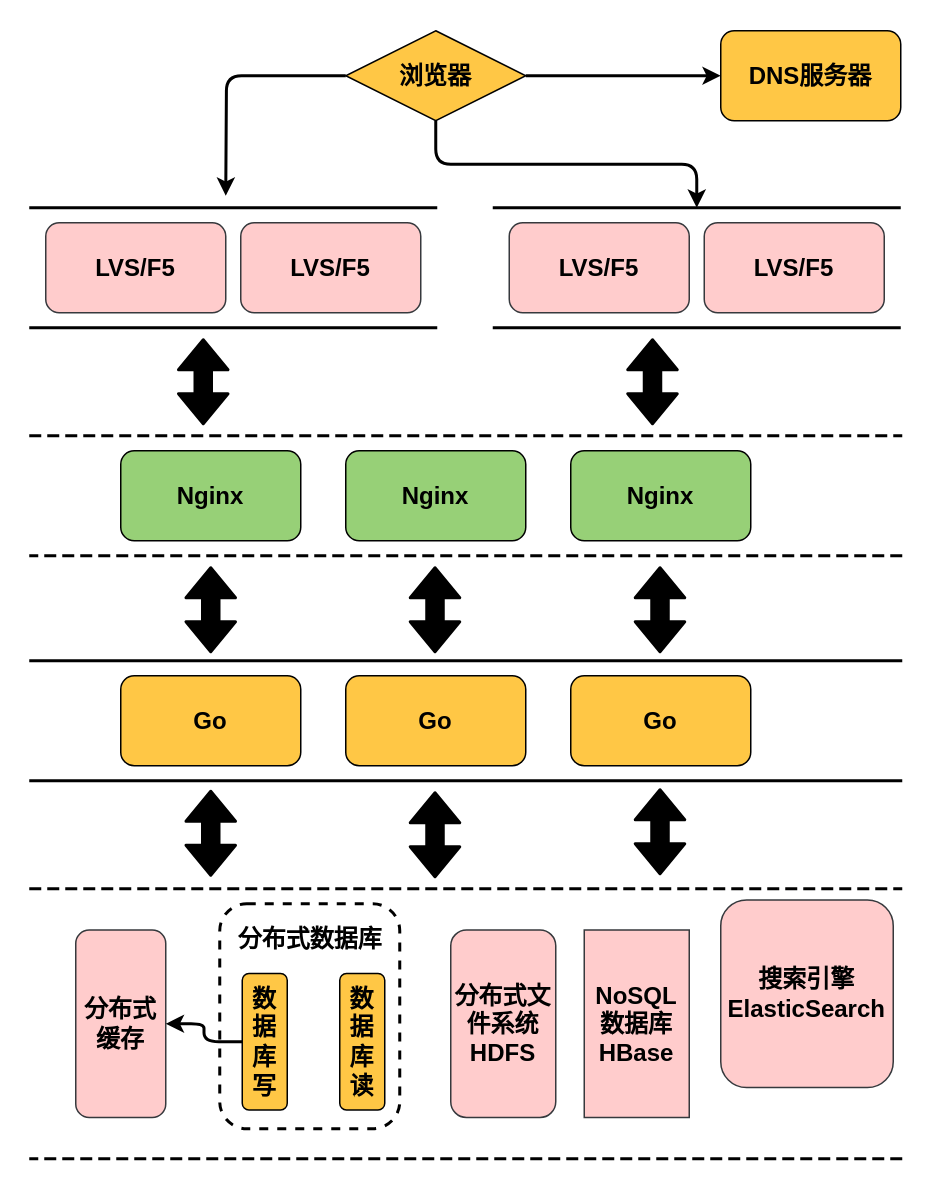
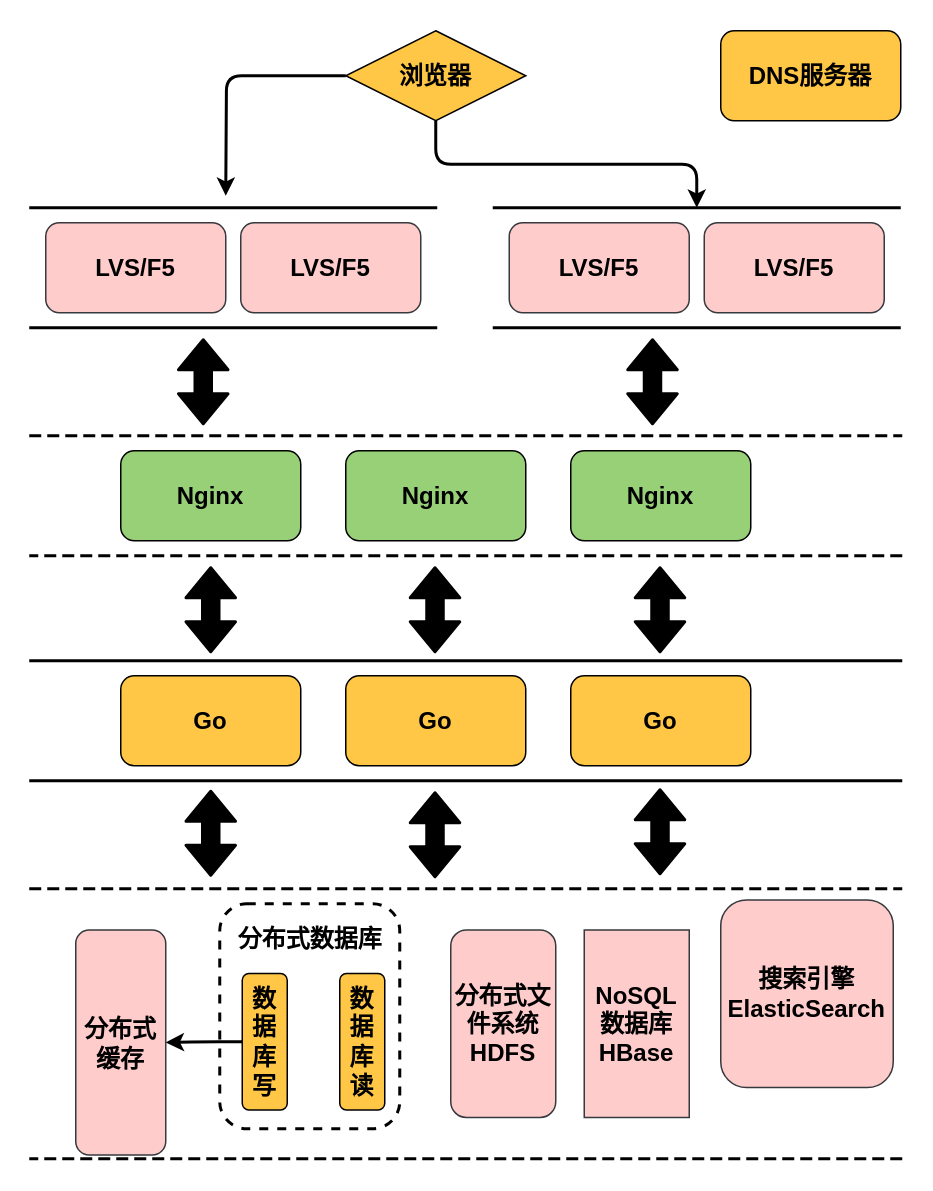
  <mxCell id="0" />
  <mxCell id="1" parent="0" />
  <mxCell id="2" value="" style="shape=partialRectangle;whiteSpace=wrap;html=1;left=0;right=0;fillColor=none;glass=0;strokeWidth=2;fontSize=16;align=center;dashed=1;" parent="1" vertex="1"><mxGeometry x="20" y="592" width="580" height="180" as="geometry" /></mxCell>
  <mxCell id="3" value="" style="shape=partialRectangle;whiteSpace=wrap;html=1;left=0;right=0;fillColor=none;glass=0;strokeWidth=2;fontSize=16;align=center;" parent="1" vertex="1"><mxGeometry x="20" y="138" width="270" height="80" as="geometry" /></mxCell>
  <mxCell id="4" value="" style="shape=partialRectangle;whiteSpace=wrap;html=1;left=0;right=0;fillColor=none;glass=0;strokeWidth=2;fontSize=16;align=center;dashed=1;" parent="1" vertex="1"><mxGeometry x="20" y="290" width="580" height="80" as="geometry" /></mxCell>
  <mxCell id="5" value="" style="shape=partialRectangle;whiteSpace=wrap;html=1;left=0;right=0;fillColor=none;glass=0;strokeWidth=2;fontSize=16;align=center;" parent="1" vertex="1"><mxGeometry x="20" y="440" width="580" height="80" as="geometry" /></mxCell>
  <mxCell id="6" style="edgeStyle=orthogonalEdgeStyle;rounded=1;orthogonalLoop=1;jettySize=auto;html=1;shadow=0;strokeWidth=2;fillColor=#000000;fontSize=16;" edge="1" parent="1" source="9"><mxGeometry relative="1" as="geometry"><mxPoint x="150" y="130" as="targetPoint" /></mxGeometry></mxCell>
  <mxCell id="7" style="edgeStyle=orthogonalEdgeStyle;rounded=1;orthogonalLoop=1;jettySize=auto;html=1;entryX=0.5;entryY=0;entryDx=0;entryDy=0;shadow=0;strokeWidth=2;fillColor=#000000;fontSize=16;" edge="1" parent="1" source="9" target="32"><mxGeometry relative="1" as="geometry" /></mxCell>
- <mxCell id="8" style="edgeStyle=orthogonalEdgeStyle;rounded=1;orthogonalLoop=1;jettySize=auto;html=1;entryX=0;entryY=0.5;entryDx=0;entryDy=0;shadow=0;strokeWidth=2;fillColor=#000000;fontSize=16;" edge="1" parent="1" source="9" target="35"><mxGeometry relative="1" as="geometry" /></mxCell>
  <mxCell id="9" value="浏览器" style="rhombus;whiteSpace=wrap;html=1;glass=0;gradientColor=none;fontSize=16;fillColor=#FFC745;fontStyle=1;" parent="1" vertex="1"><mxGeometry x="230" y="20" width="120" height="60" as="geometry" /></mxCell>
  <mxCell id="10" value="Nginx" style="rounded=1;whiteSpace=wrap;html=1;glass=0;gradientColor=none;fontSize=16;fontStyle=1;fillColor=#97D077;" parent="1" vertex="1"><mxGeometry x="230" y="300" width="120" height="60" as="geometry" /></mxCell>
  <mxCell id="11" value="Go" style="rounded=1;whiteSpace=wrap;html=1;glass=0;gradientColor=none;fontSize=16;fillColor=#FFC745;fontStyle=1" parent="1" vertex="1"><mxGeometry x="80" y="450" width="120" height="60" as="geometry" /></mxCell>
  <mxCell id="12" value="Go" style="rounded=1;whiteSpace=wrap;html=1;glass=0;gradientColor=none;fontSize=16;fillColor=#FFC745;fontStyle=1" parent="1" vertex="1"><mxGeometry x="230" y="450" width="120" height="60" as="geometry" /></mxCell>
  <mxCell id="13" value="Go" style="rounded=1;whiteSpace=wrap;html=1;glass=0;gradientColor=none;fontSize=16;fillColor=#FFC745;fontStyle=1;verticalAlign=middle;" parent="1" vertex="1"><mxGeometry x="380" y="450" width="120" height="60" as="geometry" /></mxCell>
  <mxCell id="14" value="" style="shape=flexArrow;endArrow=classic;startArrow=classic;html=1;shadow=0;strokeWidth=2;fontSize=16;fillColor=#000000;" parent="1" edge="1"><mxGeometry width="50" height="50" relative="1" as="geometry"><mxPoint x="140" y="584" as="sourcePoint" /><mxPoint x="140" y="526" as="targetPoint" /></mxGeometry></mxCell>
  <mxCell id="15" value="" style="shape=flexArrow;endArrow=classic;startArrow=classic;html=1;shadow=0;strokeWidth=2;fontSize=16;entryX=0.5;entryY=1;entryDx=0;entryDy=0;fillColor=#000000;" parent="1" edge="1"><mxGeometry width="50" height="50" relative="1" as="geometry"><mxPoint x="289.5" y="585" as="sourcePoint" /><mxPoint x="289.5" y="527" as="targetPoint" /></mxGeometry></mxCell>
  <mxCell id="16" value="" style="shape=flexArrow;endArrow=classic;startArrow=classic;html=1;shadow=0;strokeWidth=2;fontSize=16;entryX=0.5;entryY=1;entryDx=0;entryDy=0;fillColor=#000000;" parent="1" edge="1"><mxGeometry width="50" height="50" relative="1" as="geometry"><mxPoint x="439.5" y="583" as="sourcePoint" /><mxPoint x="439.5" y="525" as="targetPoint" /></mxGeometry></mxCell>
- <mxCell id="17" value="分布式缓存" style="rounded=1;whiteSpace=wrap;html=1;glass=0;fontSize=16;fillColor=#ffcccc;fontStyle=1;strokeColor=#36393d;" parent="1" vertex="1"><mxGeometry x="50" y="619.5" width="60" height="125" as="geometry" /></mxCell>
+ <mxCell id="17" value="分布式缓存" style="rounded=1;whiteSpace=wrap;html=1;glass=0;fontSize=16;fillColor=#ffcccc;fontStyle=1;strokeColor=#36393d;" parent="1" vertex="1"><mxGeometry x="50" y="619.5" width="60" height="150" as="geometry" /></mxCell>
  <mxCell id="18" value="" style="rounded=1;whiteSpace=wrap;html=1;glass=0;gradientColor=none;fontSize=16;fillColor=none;dashed=1;strokeWidth=2;" parent="1" vertex="1"><mxGeometry x="146" y="602" width="120" height="150" as="geometry" /></mxCell>
  <mxCell id="19" value="" style="edgeStyle=orthogonalEdgeStyle;rounded=1;orthogonalLoop=1;jettySize=auto;html=1;shadow=0;strokeWidth=2;fillColor=#000000;fontSize=16;" parent="1" source="20" target="17" edge="1"><mxGeometry relative="1" as="geometry" /></mxCell>
  <mxCell id="20" value="数据库写" style="rounded=1;whiteSpace=wrap;html=1;glass=0;gradientColor=none;fontSize=16;fillColor=#FFC745;fontStyle=1" parent="1" vertex="1"><mxGeometry x="161" y="648.5" width="30" height="91" as="geometry" /></mxCell>
  <mxCell id="21" value="分布式数据库" style="text;html=1;align=center;verticalAlign=middle;resizable=0;points=[];autosize=1;fontSize=16;fontStyle=1" parent="1" vertex="1"><mxGeometry x="151" y="614.5" width="110" height="20" as="geometry" /></mxCell>
  <mxCell id="22" value="数据库读" style="rounded=1;whiteSpace=wrap;html=1;glass=0;gradientColor=none;fontSize=16;fillColor=#FFC745;fontStyle=1" parent="1" vertex="1"><mxGeometry x="226" y="648.5" width="30" height="91" as="geometry" /></mxCell>
  <mxCell id="23" value="" style="shape=flexArrow;endArrow=classic;startArrow=classic;html=1;shadow=0;strokeWidth=2;fontSize=16;fillColor=#000000;" parent="1" edge="1"><mxGeometry width="50" height="50" relative="1" as="geometry"><mxPoint x="140" y="435" as="sourcePoint" /><mxPoint x="140" y="377" as="targetPoint" /></mxGeometry></mxCell>
  <mxCell id="24" value="" style="shape=flexArrow;endArrow=classic;startArrow=classic;html=1;shadow=0;strokeWidth=2;fontSize=16;entryX=0.5;entryY=1;entryDx=0;entryDy=0;fillColor=#000000;" parent="1" edge="1"><mxGeometry width="50" height="50" relative="1" as="geometry"><mxPoint x="289.5" y="435" as="sourcePoint" /><mxPoint x="289.5" y="377" as="targetPoint" /></mxGeometry></mxCell>
  <mxCell id="25" value="" style="shape=flexArrow;endArrow=classic;startArrow=classic;html=1;shadow=0;strokeWidth=2;fontSize=16;entryX=0.5;entryY=1;entryDx=0;entryDy=0;fillColor=#000000;" parent="1" edge="1"><mxGeometry width="50" height="50" relative="1" as="geometry"><mxPoint x="439.5" y="435" as="sourcePoint" /><mxPoint x="439.5" y="377" as="targetPoint" /></mxGeometry></mxCell>
  <mxCell id="26" value="Nginx" style="rounded=1;whiteSpace=wrap;html=1;glass=0;gradientColor=none;fontSize=16;fontStyle=1;fillColor=#97D077;" parent="1" vertex="1"><mxGeometry x="80" y="300" width="120" height="60" as="geometry" /></mxCell>
  <mxCell id="27" value="Nginx" style="rounded=1;whiteSpace=wrap;html=1;glass=0;gradientColor=none;fontSize=16;fontStyle=1;fillColor=#97D077;" parent="1" vertex="1"><mxGeometry x="380" y="300" width="120" height="60" as="geometry" /></mxCell>
  <mxCell id="28" value="LVS/F5" style="rounded=1;whiteSpace=wrap;html=1;glass=0;fontSize=16;fontStyle=1;fillColor=#ffcccc;strokeColor=#36393d;" parent="1" vertex="1"><mxGeometry x="160" y="148" width="120" height="60" as="geometry" /></mxCell>
  <mxCell id="29" value="LVS/F5" style="rounded=1;whiteSpace=wrap;html=1;glass=0;fontSize=16;fontStyle=1;fillColor=#ffcccc;strokeColor=#36393d;" parent="1" vertex="1"><mxGeometry x="30" y="148" width="120" height="60" as="geometry" /></mxCell>
  <mxCell id="30" value="" style="shape=flexArrow;endArrow=classic;startArrow=classic;html=1;shadow=0;strokeWidth=2;fontSize=16;fillColor=#000000;" parent="1" edge="1"><mxGeometry width="50" height="50" relative="1" as="geometry"><mxPoint x="135" y="283" as="sourcePoint" /><mxPoint x="135" y="225" as="targetPoint" /></mxGeometry></mxCell>
  <mxCell id="31" value="" style="shape=flexArrow;endArrow=classic;startArrow=classic;html=1;shadow=0;strokeWidth=2;fontSize=16;entryX=0.5;entryY=1;entryDx=0;entryDy=0;fillColor=#000000;" parent="1" edge="1"><mxGeometry width="50" height="50" relative="1" as="geometry"><mxPoint x="434.5" y="283" as="sourcePoint" /><mxPoint x="434.5" y="225" as="targetPoint" /></mxGeometry></mxCell>
  <mxCell id="32" value="" style="shape=partialRectangle;whiteSpace=wrap;html=1;left=0;right=0;fillColor=none;glass=0;strokeWidth=2;fontSize=16;align=center;" vertex="1" parent="1"><mxGeometry x="329" y="138" width="270" height="80" as="geometry" /></mxCell>
  <mxCell id="33" value="LVS/F5" style="rounded=1;whiteSpace=wrap;html=1;glass=0;fontSize=16;fontStyle=1;fillColor=#ffcccc;strokeColor=#36393d;" vertex="1" parent="1"><mxGeometry x="469" y="148" width="120" height="60" as="geometry" /></mxCell>
  <mxCell id="34" value="LVS/F5" style="rounded=1;whiteSpace=wrap;html=1;glass=0;fontSize=16;fontStyle=1;fillColor=#ffcccc;strokeColor=#36393d;" vertex="1" parent="1"><mxGeometry x="339" y="148" width="120" height="60" as="geometry" /></mxCell>
  <mxCell id="35" value="DNS服务器" style="rounded=1;whiteSpace=wrap;html=1;glass=0;gradientColor=none;fontSize=16;fillColor=#FFC745;fontStyle=1" vertex="1" parent="1"><mxGeometry x="480" y="20" width="120" height="60" as="geometry" /></mxCell>
  <mxCell id="36" value="分布式文件系统HDFS" style="rounded=1;whiteSpace=wrap;html=1;glass=0;fontSize=16;fillColor=#ffcccc;fontStyle=1;strokeColor=#36393d;" vertex="1" parent="1"><mxGeometry x="300" y="619.5" width="70" height="125" as="geometry" /></mxCell>
  <mxCell id="37" value="NoSQL数据库&lt;br&gt;HBase" style="whiteSpace=wrap;html=1;glass=0;fontSize=16;fillColor=#ffcccc;fontStyle=1;strokeColor=#36393d;rounded=0;" vertex="1" parent="1"><mxGeometry x="389" y="619.5" width="70" height="125" as="geometry" /></mxCell>
  <mxCell id="38" value="搜索引擎ElasticSearch" style="rounded=1;whiteSpace=wrap;html=1;glass=0;fontSize=16;fillColor=#ffcccc;fontStyle=1;strokeColor=#36393d;" vertex="1" parent="1"><mxGeometry x="480" y="599.5" width="115" height="125" as="geometry" /></mxCell>
